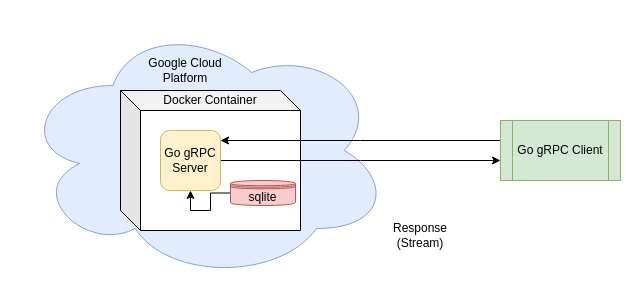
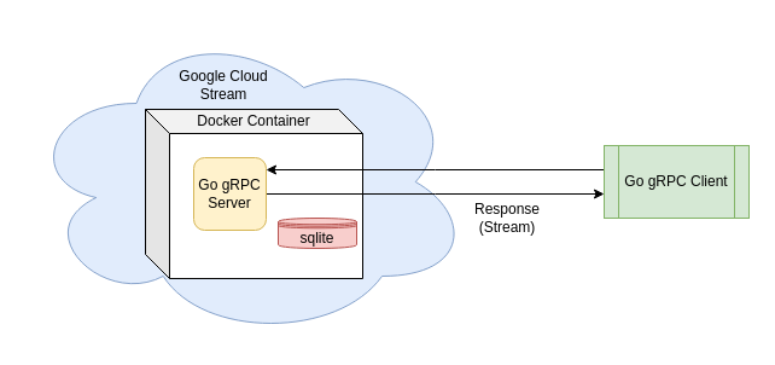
  <mxCell id="0" />
  <mxCell id="1" parent="0" />
  <mxCell id="2" value="" style="ellipse;shape=cloud;whiteSpace=wrap;html=1;fillColor=#dae8fc;strokeColor=#6c8ebf;opacity=80;" vertex="1" parent="1"><mxGeometry x="20" y="20" width="370" height="260" as="geometry" /></mxCell>
  <mxCell id="3" value="" style="shape=cube;whiteSpace=wrap;html=1;boundedLbl=1;backgroundOutline=1;darkOpacity=0.05;darkOpacity2=0.1;size=20;" vertex="1" parent="1"><mxGeometry x="120" y="90" width="180" height="140" as="geometry" /></mxCell>
- <mxCell id="4" style="edgeStyle=orthogonalEdgeStyle;rounded=0;orthogonalLoop=1;jettySize=auto;html=1;entryX=0.5;entryY=1;entryDx=0;entryDy=0;" edge="1" parent="1" source="5" target="9"><mxGeometry relative="1" as="geometry" /></mxCell>
  <mxCell id="5" value="sqlite" style="shape=datastore;whiteSpace=wrap;html=1;fillColor=#f8cecc;strokeColor=#b85450;" vertex="1" parent="1"><mxGeometry x="230" y="180" width="65" height="25" as="geometry" /></mxCell>
  <mxCell id="6" style="edgeStyle=orthogonalEdgeStyle;rounded=0;orthogonalLoop=1;jettySize=auto;html=1;" edge="1" parent="1" source="7" target="9"><mxGeometry relative="1" as="geometry"><Array as="points"><mxPoint x="360" y="140" /><mxPoint x="360" y="140" /></Array></mxGeometry></mxCell>
  <mxCell id="7" value="Go gRPC Client" style="shape=process;whiteSpace=wrap;html=1;backgroundOutline=1;fillColor=#d5e8d4;strokeColor=#82b366;" vertex="1" parent="1"><mxGeometry x="500" y="120" width="120" height="60" as="geometry" /></mxCell>
  <mxCell id="8" style="edgeStyle=orthogonalEdgeStyle;rounded=0;orthogonalLoop=1;jettySize=auto;html=1;" edge="1" parent="1" source="9" target="7"><mxGeometry relative="1" as="geometry"><Array as="points"><mxPoint x="360" y="160" /><mxPoint x="360" y="160" /></Array></mxGeometry></mxCell>
  <mxCell id="9" value="Go gRPC&lt;br&gt;Server" style="rounded=1;whiteSpace=wrap;html=1;fillColor=#fff2cc;strokeColor=#d6b656;perimeterSpacing=0;" vertex="1" parent="1"><mxGeometry x="160" y="130" width="60" height="60" as="geometry" /></mxCell>
  <mxCell id="10" value="Docker Container" style="text;html=1;strokeColor=none;fillColor=none;align=center;verticalAlign=middle;whiteSpace=wrap;rounded=0;" vertex="1" parent="1"><mxGeometry x="160" y="90" width="100" height="20" as="geometry" /></mxCell>
- <mxCell id="11" value="Google Cloud Platform" style="text;html=1;strokeColor=none;fillColor=none;align=center;verticalAlign=middle;whiteSpace=wrap;rounded=0;" vertex="1" parent="1"><mxGeometry x="140" y="60" width="90" height="20" as="geometry" /></mxCell>
- <mxCell id="12" value="Response (Stream)" style="text;html=1;strokeColor=none;fillColor=none;align=center;verticalAlign=middle;whiteSpace=wrap;rounded=0;" vertex="1" parent="1"><mxGeometry x="400" y="225" width="40" height="20" as="geometry" /></mxCell>
+ <mxCell id="11" value="Google Cloud Stream" style="text;html=1;strokeColor=none;fillColor=none;align=center;verticalAlign=middle;whiteSpace=wrap;rounded=0;" vertex="1" parent="1"><mxGeometry x="140" y="60" width="90" height="20" as="geometry" /></mxCell>
+ <mxCell id="12" value="Response (Stream)" style="text;html=1;strokeColor=none;fillColor=none;align=center;verticalAlign=middle;whiteSpace=wrap;rounded=0;" vertex="1" parent="1"><mxGeometry x="400" y="170" width="40" height="20" as="geometry" /></mxCell>
